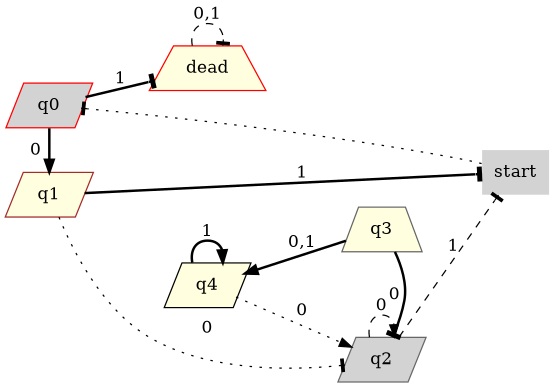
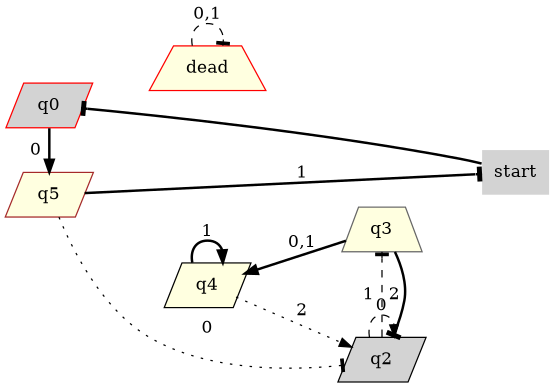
  digraph {
    rankdir=LR
    node [color=red fillcolor=lightyellow shape=parallelogram style=filled]
    edge [arrowhead=tee style=bold]
    n1 [fillcolor=lightgrey label=q0]
-   n2 [color=brown label=q1]
-   n3 [color=gray40 fillcolor=lightgrey label=q2]
+   n2 [color=brown label=q5]
+   n3 [color=black fillcolor=lightgrey label=q2]
    n4 [color=gray40 label=q3 shape=trapezium]
    n5 [color=black label=q4]
    n6 [label=dead shape=trapezium]
    start [color=gray40 fillcolor=lightgrey shape=none]
    subgraph sub_1 {
      rank=same
      n1
      n2
    }
    subgraph sub_2 {
      rank=same
      n3
      n4
    }
    subgraph sub_3 {
      rank=same
      n5
      n6
    }
    n1 -> n2 [arrowhead=normal label=0]
-   n1 -> n6 [label=1]
    n2 -> n3 [label=0 style=dotted]
    n2 -> start [label=1]
    n3 -> n3 [arrowhead=normal label=0 style=dashed]
-   n3 -> start [label=1 style=dashed]
-   n4 -> n3 [label=0]
+   n3 -> n4 [label=1 style=dashed]
+   n4 -> n3 [label=2]
    n4 -> n5 [arrowhead=normal label="0,1"]
-   n5 -> n3 [arrowhead=normal label=0 style=dotted]
+   n5 -> n3 [arrowhead=normal label=2 style=dotted]
    n5 -> n5 [arrowhead=normal label=1]
    n6 -> n6 [label="0,1" style=dashed]
-   start -> n1 [style=dotted]
+   start -> n1
  }
